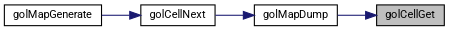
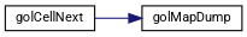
  digraph {
    fontname=Roboto
    rankdir=RL
    node [color=black fillcolor=white fontname=Roboto fontsize=10 shape=record style=filled]
    edge [color=midnightblue dir=back fontname=Roboto fontsize=10 labelfontname=Helvetica labelfontsize=10 style=solid]
-   n1 [fillcolor=grey75 fontcolor=black height=0.2 label=golCellGet width=0.4]
    n2 [height=0.2 label=golMapDump width=0.4]
    n3 [height=0.2 label=golCellNext width=0.4]
-   n4 [height=0.2 label=golMapGenerate width=0.4]
-   n1 -> n2
    n2 -> n3
-   n3 -> n4
  }
